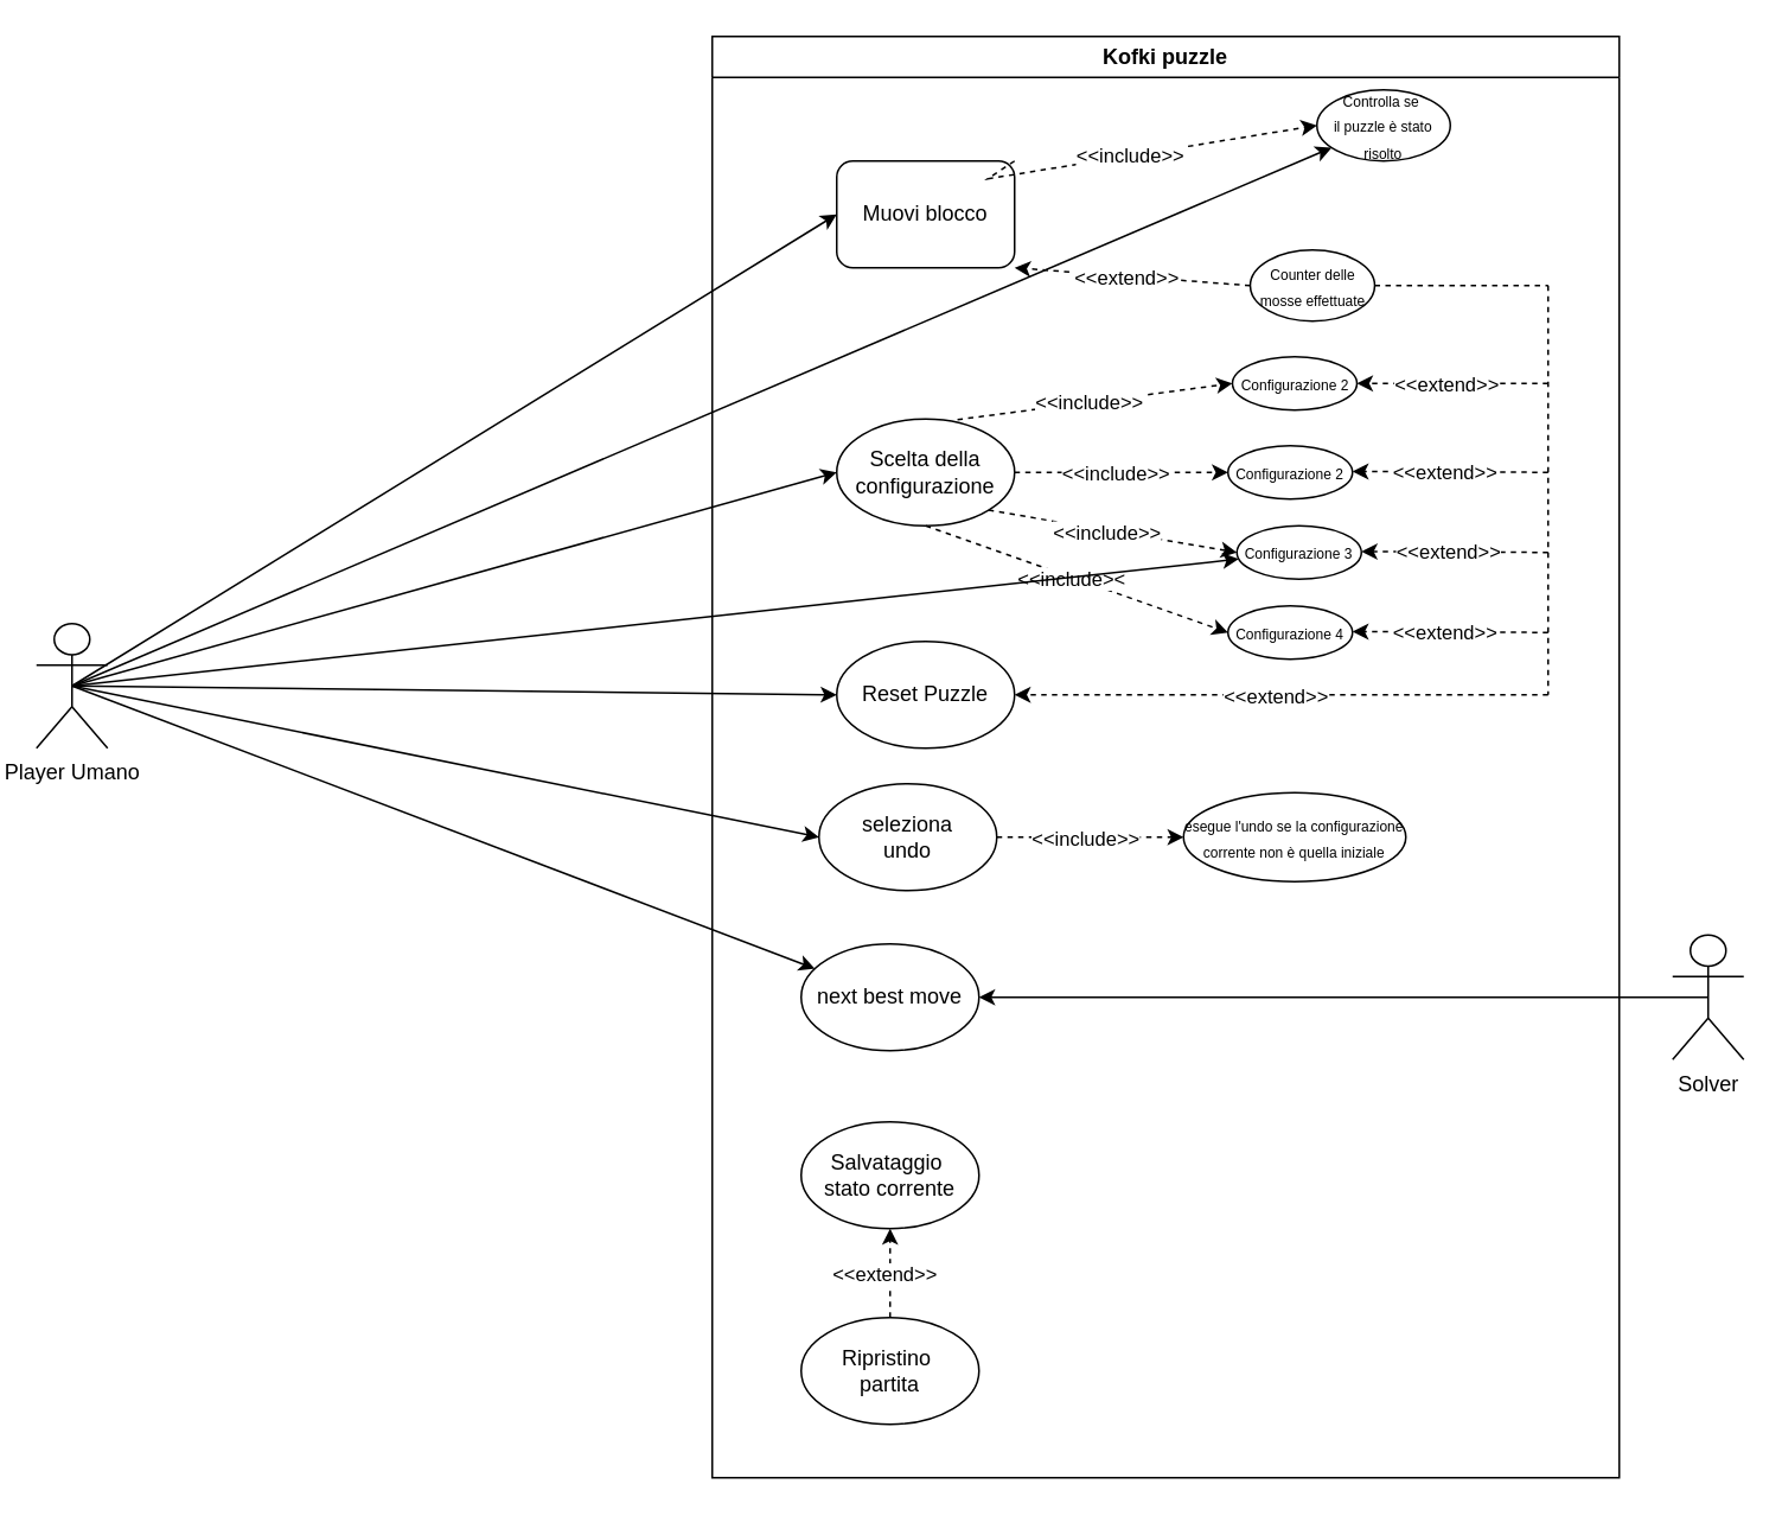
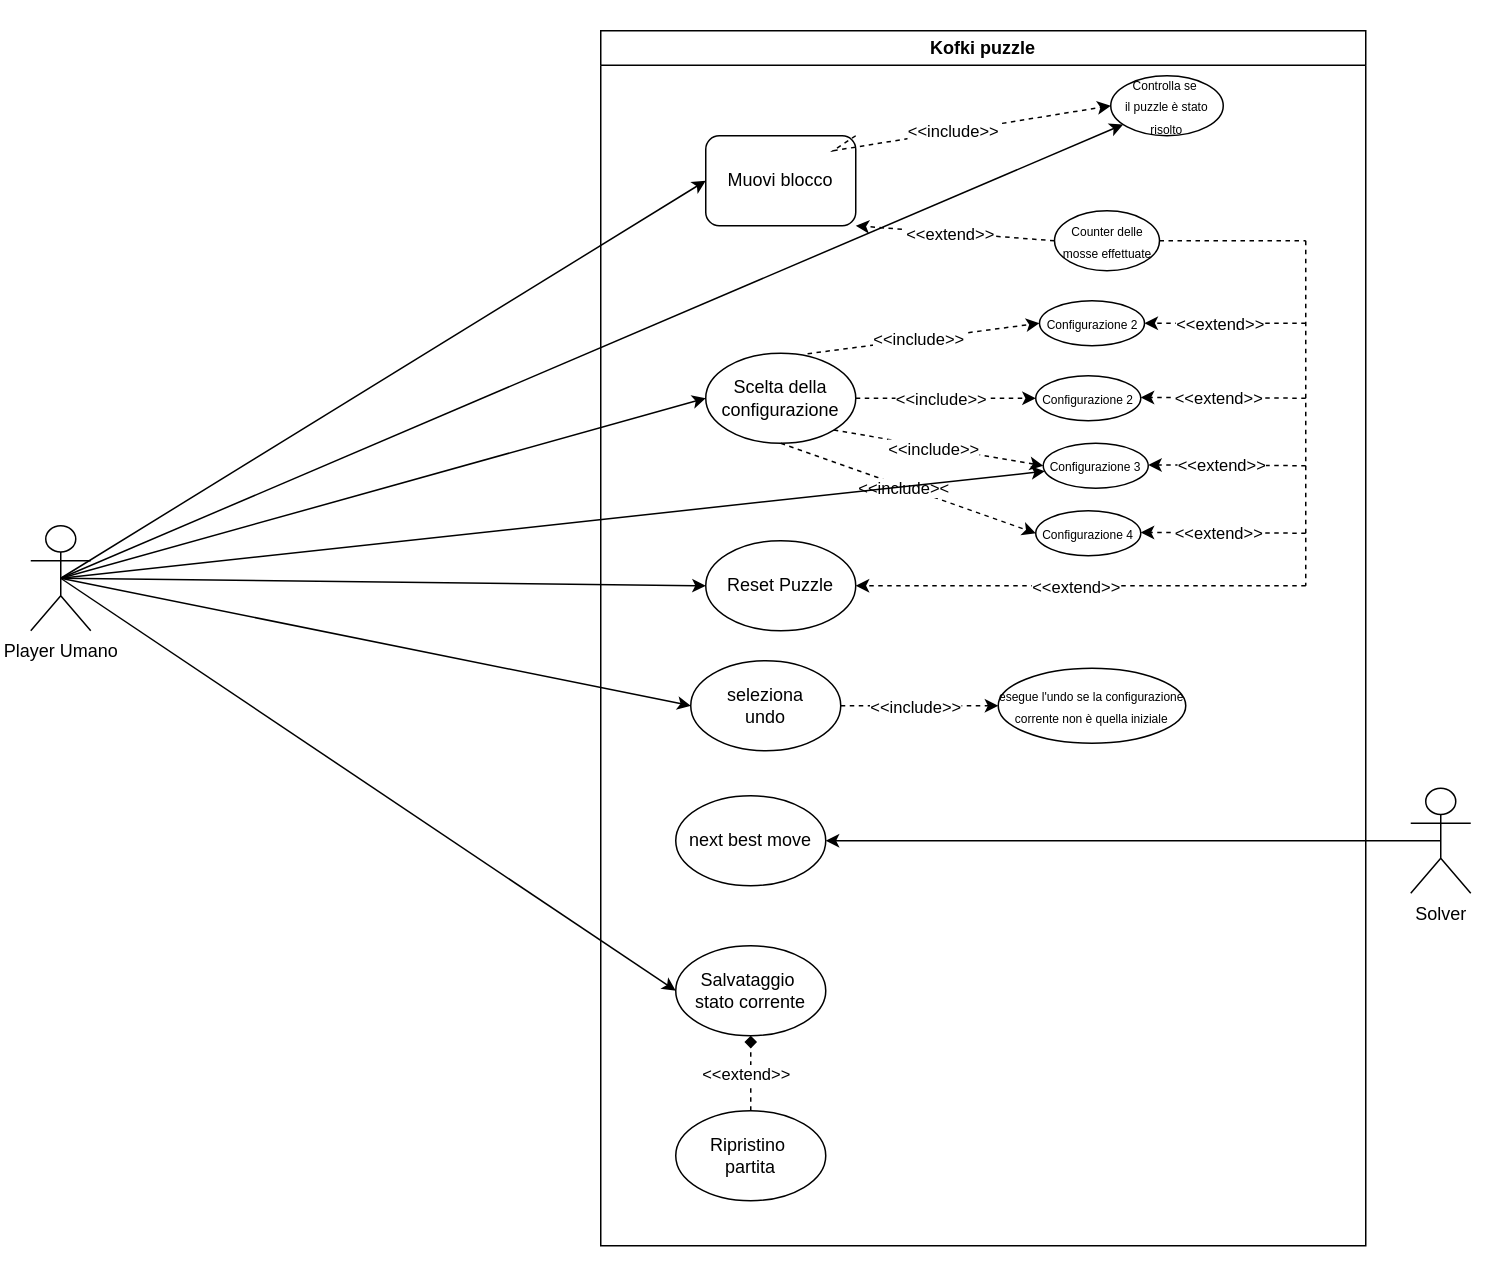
  <mxCell id="0" />
  <mxCell id="1" parent="0" />
  <mxCell id="2" value="Player Umano" style="shape=umlActor;verticalLabelPosition=bottom;verticalAlign=top;html=1;outlineConnect=0;" parent="1" vertex="1"><mxGeometry x="20" y="350" width="40" height="70" as="geometry" /></mxCell>
  <mxCell id="3" value="" style="endArrow=classic;html=1;rounded=0;entryX=0;entryY=0.5;entryDx=0;entryDy=0;exitX=0.5;exitY=0.5;exitDx=0;exitDy=0;exitPerimeter=0;" parent="1" source="2" target="16" edge="1"><mxGeometry width="50" height="50" relative="1" as="geometry"><mxPoint x="400" y="310" as="sourcePoint" /><mxPoint x="450" y="260" as="targetPoint" /></mxGeometry></mxCell>
  <mxCell id="4" value="" style="endArrow=classic;html=1;rounded=0;exitX=0.5;exitY=0.5;exitDx=0;exitDy=0;exitPerimeter=0;entryX=0;entryY=0.5;entryDx=0;entryDy=0;" parent="1" source="2" target="15" edge="1"><mxGeometry width="50" height="50" relative="1" as="geometry"><mxPoint x="400" y="350" as="sourcePoint" /><mxPoint x="450" y="300" as="targetPoint" /></mxGeometry></mxCell>
  <mxCell id="5" value="" style="endArrow=classic;html=1;rounded=0;entryX=0;entryY=0.5;entryDx=0;entryDy=0;exitX=0.5;exitY=0.5;exitDx=0;exitDy=0;exitPerimeter=0;" parent="1" source="2" target="25" edge="1"><mxGeometry width="50" height="50" relative="1" as="geometry"><mxPoint x="410" y="390" as="sourcePoint" /><mxPoint x="460" y="340" as="targetPoint" /></mxGeometry></mxCell>
  <mxCell id="6" value="Kofki puzzle" style="swimlane;whiteSpace=wrap;html=1;" parent="1" vertex="1"><mxGeometry x="400" y="20" width="510" height="810" as="geometry" /></mxCell>
  <mxCell id="7" value="&lt;span style=&quot;font-size: 8px;&quot;&gt;Controlla se&amp;nbsp;&lt;br&gt;il puzzle è stato risolto&lt;br&gt;&lt;/span&gt;" style="ellipse;whiteSpace=wrap;html=1;" parent="6" vertex="1"><mxGeometry x="340" y="30" width="75" height="40" as="geometry" /></mxCell>
  <mxCell id="8" value="&lt;span style=&quot;font-size: 8px;&quot;&gt;Counter delle mosse effettuate&lt;br&gt;&lt;/span&gt;" style="ellipse;whiteSpace=wrap;html=1;" parent="6" vertex="1"><mxGeometry x="302.5" y="120" width="70" height="40" as="geometry" /></mxCell>
  <mxCell id="9" value="Salvataggio&amp;nbsp;&lt;br&gt;stato corrente" style="ellipse;whiteSpace=wrap;html=1;" parent="6" vertex="1"><mxGeometry x="50" y="610" width="100" height="60" as="geometry" /></mxCell>
  <mxCell id="10" value="Ripristino&amp;nbsp;&lt;br&gt;partita" style="ellipse;whiteSpace=wrap;html=1;" parent="6" vertex="1"><mxGeometry x="50" y="720" width="100" height="60" as="geometry" /></mxCell>
  <mxCell id="11" value="&lt;font style=&quot;font-size: 8px;&quot;&gt;Configurazione 2&lt;/font&gt;" style="ellipse;whiteSpace=wrap;html=1;" parent="6" vertex="1"><mxGeometry x="290" y="230" width="70" height="30" as="geometry" /></mxCell>
  <mxCell id="12" value="&lt;font style=&quot;font-size: 8px;&quot;&gt;Configurazione 2&lt;/font&gt;" style="ellipse;whiteSpace=wrap;html=1;" parent="6" vertex="1"><mxGeometry x="292.5" y="180" width="70" height="30" as="geometry" /></mxCell>
  <mxCell id="13" value="&lt;font style=&quot;font-size: 8px;&quot;&gt;Configurazione 3&lt;/font&gt;" style="ellipse;whiteSpace=wrap;html=1;" parent="6" vertex="1"><mxGeometry x="295" y="275" width="70" height="30" as="geometry" /></mxCell>
  <mxCell id="14" value="&lt;font style=&quot;font-size: 8px;&quot;&gt;Configurazione 4&lt;/font&gt;" style="ellipse;whiteSpace=wrap;html=1;" parent="6" vertex="1"><mxGeometry x="290" y="320" width="70" height="30" as="geometry" /></mxCell>
  <mxCell id="15" value="Reset Puzzle" style="ellipse;whiteSpace=wrap;html=1;" parent="6" vertex="1"><mxGeometry x="70" y="340" width="100" height="60" as="geometry" /></mxCell>
  <mxCell id="16" value="Scelta della configurazione" style="ellipse;whiteSpace=wrap;html=1;" parent="6" vertex="1"><mxGeometry x="70" y="215" width="100" height="60" as="geometry" /></mxCell>
  <mxCell id="17" value="" style="endArrow=classic;html=1;rounded=0;exitX=1;exitY=1;exitDx=0;exitDy=0;dashed=1;entryX=0;entryY=0.5;entryDx=0;entryDy=0;" parent="6" source="16" target="13" edge="1"><mxGeometry relative="1" as="geometry"><mxPoint x="155" y="159" as="sourcePoint" /><mxPoint x="210.0" y="160.0" as="targetPoint" /></mxGeometry></mxCell>
  <mxCell id="18" value="&amp;lt;&amp;lt;include&amp;gt;&amp;gt;" style="edgeLabel;resizable=0;html=1;align=center;verticalAlign=middle;" parent="17" connectable="0" vertex="1"><mxGeometry relative="1" as="geometry"><mxPoint x="-4" as="offset" /></mxGeometry></mxCell>
  <mxCell id="19" value="" style="endArrow=classic;html=1;rounded=0;exitX=0.5;exitY=1;exitDx=0;exitDy=0;dashed=1;entryX=0;entryY=0.5;entryDx=0;entryDy=0;" parent="6" source="16" target="14" edge="1"><mxGeometry relative="1" as="geometry"><mxPoint x="160" y="170" as="sourcePoint" /><mxPoint x="220" y="155" as="targetPoint" /></mxGeometry></mxCell>
  <mxCell id="20" value="&amp;lt;&amp;lt;include&amp;gt;&amp;lt;" style="edgeLabel;resizable=0;html=1;align=center;verticalAlign=middle;" parent="19" connectable="0" vertex="1"><mxGeometry relative="1" as="geometry"><mxPoint x="-3" as="offset" /></mxGeometry></mxCell>
  <mxCell id="21" value="" style="endArrow=classic;html=1;rounded=0;exitX=0.679;exitY=0.006;exitDx=0;exitDy=0;dashed=1;entryX=0;entryY=0.5;entryDx=0;entryDy=0;exitPerimeter=0;" parent="6" source="16" target="12" edge="1"><mxGeometry relative="1" as="geometry"><mxPoint x="110" y="100" as="sourcePoint" /><mxPoint x="210" y="65.0" as="targetPoint" /></mxGeometry></mxCell>
  <mxCell id="22" value="&amp;lt;&amp;lt;include&amp;gt;&amp;gt;" style="edgeLabel;resizable=0;html=1;align=center;verticalAlign=middle;" parent="21" connectable="0" vertex="1"><mxGeometry relative="1" as="geometry"><mxPoint x="-4" as="offset" /></mxGeometry></mxCell>
  <mxCell id="23" value="" style="endArrow=classic;html=1;rounded=0;exitX=1;exitY=0.5;exitDx=0;exitDy=0;dashed=1;entryX=0;entryY=0.5;entryDx=0;entryDy=0;" parent="6" source="16" target="11" edge="1"><mxGeometry relative="1" as="geometry"><mxPoint x="145" y="149" as="sourcePoint" /><mxPoint x="235" y="84" as="targetPoint" /></mxGeometry></mxCell>
  <mxCell id="24" value="&amp;lt;&amp;lt;include&amp;gt;&amp;gt;" style="edgeLabel;resizable=0;html=1;align=center;verticalAlign=middle;" parent="23" connectable="0" vertex="1"><mxGeometry relative="1" as="geometry"><mxPoint x="-4" as="offset" /></mxGeometry></mxCell>
  <mxCell id="25" value="Muovi blocco" style="whiteSpace=wrap;html=1;rounded=1;" parent="6" vertex="1"><mxGeometry x="70" y="70" width="100" height="60" as="geometry" /></mxCell>
  <mxCell id="26" value="" style="endArrow=classic;html=1;rounded=0;exitX=0;exitY=0.5;exitDx=0;exitDy=0;dashed=1;entryX=1;entryY=1;entryDx=0;entryDy=0;" parent="6" source="8" target="25" edge="1"><mxGeometry relative="1" as="geometry"><mxPoint x="303.5" y="30.0" as="sourcePoint" /><mxPoint x="190" y="140" as="targetPoint" /></mxGeometry></mxCell>
  <mxCell id="27" value="&amp;lt;&amp;lt;extend&amp;gt;&amp;gt;" style="edgeLabel;resizable=0;html=1;align=center;verticalAlign=middle;" parent="26" connectable="0" vertex="1"><mxGeometry relative="1" as="geometry"><mxPoint x="-4" as="offset" /></mxGeometry></mxCell>
  <mxCell id="28" value="seleziona&lt;br&gt;undo" style="ellipse;whiteSpace=wrap;html=1;" parent="6" vertex="1"><mxGeometry x="60" y="420" width="100" height="60" as="geometry" /></mxCell>
  <mxCell id="29" value="" style="endArrow=classic;html=1;rounded=0;dashed=1;entryX=0;entryY=0.5;entryDx=0;entryDy=0;exitX=1;exitY=0;exitDx=0;exitDy=0;" parent="6" source="25" target="7" edge="1"><mxGeometry relative="1" as="geometry"><mxPoint x="150" y="90" as="sourcePoint" /><mxPoint x="337" y="140" as="targetPoint" /><Array as="points"><mxPoint x="155" y="80" /></Array></mxGeometry></mxCell>
  <mxCell id="30" value="&amp;lt;&amp;lt;include&amp;gt;&amp;gt;" style="edgeLabel;resizable=0;html=1;align=center;verticalAlign=middle;" parent="29" connectable="0" vertex="1"><mxGeometry relative="1" as="geometry"><mxPoint x="-4" as="offset" /></mxGeometry></mxCell>
  <mxCell id="31" value="&lt;span style=&quot;font-size: 8px;&quot;&gt;esegue l'undo se la configurazione corrente non è quella iniziale&lt;br&gt;&lt;/span&gt;" style="ellipse;whiteSpace=wrap;html=1;" parent="6" vertex="1"><mxGeometry x="265" y="425" width="125" height="50" as="geometry" /></mxCell>
  <mxCell id="32" value="" style="endArrow=classic;html=1;rounded=0;exitX=1;exitY=0.5;exitDx=0;exitDy=0;dashed=1;entryX=0;entryY=0.5;entryDx=0;entryDy=0;" parent="6" source="28" target="31" edge="1"><mxGeometry relative="1" as="geometry"><mxPoint x="146" y="450" as="sourcePoint" /><mxPoint x="281" y="469" as="targetPoint" /></mxGeometry></mxCell>
  <mxCell id="33" value="&amp;lt;&amp;lt;include&amp;gt;&amp;gt;" style="edgeLabel;resizable=0;html=1;align=center;verticalAlign=middle;" parent="32" connectable="0" vertex="1"><mxGeometry relative="1" as="geometry"><mxPoint x="-4" as="offset" /></mxGeometry></mxCell>
- <mxCell id="34" value="" style="endArrow=classic;html=1;rounded=0;exitX=0.5;exitY=0;exitDx=0;exitDy=0;dashed=1;entryX=0.5;entryY=1;entryDx=0;entryDy=0;" parent="6" source="10" target="9" edge="1"><mxGeometry relative="1" as="geometry"><mxPoint x="280" y="670" as="sourcePoint" /><mxPoint x="155" y="699" as="targetPoint" /></mxGeometry></mxCell>
+ <mxCell id="34" value="" style="endArrow=diamond;html=1;rounded=0;exitX=0.5;exitY=0;exitDx=0;exitDy=0;dashed=1;entryX=0.5;entryY=1;entryDx=0;entryDy=0;" parent="6" source="10" target="9" edge="1"><mxGeometry relative="1" as="geometry"><mxPoint x="280" y="670" as="sourcePoint" /><mxPoint x="155" y="699" as="targetPoint" /></mxGeometry></mxCell>
  <mxCell id="35" value="&amp;lt;&amp;lt;extend&amp;gt;&amp;gt;" style="edgeLabel;resizable=0;html=1;align=center;verticalAlign=middle;" parent="34" connectable="0" vertex="1"><mxGeometry relative="1" as="geometry"><mxPoint x="-4" as="offset" /></mxGeometry></mxCell>
  <mxCell id="36" value="next best move" style="ellipse;whiteSpace=wrap;html=1;" parent="6" vertex="1"><mxGeometry x="50" y="510" width="100" height="60" as="geometry" /></mxCell>
  <mxCell id="37" value="" style="endArrow=none;dashed=1;html=1;rounded=0;" edge="1" parent="6"><mxGeometry width="50" height="50" relative="1" as="geometry"><mxPoint x="470" y="140" as="sourcePoint" /><mxPoint x="470" y="370" as="targetPoint" /></mxGeometry></mxCell>
  <mxCell id="38" value="" style="endArrow=classic;html=1;rounded=0;dashed=1;entryX=1;entryY=0.5;entryDx=0;entryDy=0;" edge="1" parent="6" target="12"><mxGeometry relative="1" as="geometry"><mxPoint x="470" y="195" as="sourcePoint" /><mxPoint x="165" y="131" as="targetPoint" /></mxGeometry></mxCell>
  <mxCell id="39" value="&amp;lt;&amp;lt;extend&amp;gt;&amp;gt;" style="edgeLabel;resizable=0;html=1;align=center;verticalAlign=middle;" connectable="0" vertex="1" parent="38"><mxGeometry relative="1" as="geometry"><mxPoint x="-4" as="offset" /></mxGeometry></mxCell>
  <mxCell id="40" value="" style="endArrow=none;dashed=1;html=1;rounded=0;exitX=1;exitY=0.5;exitDx=0;exitDy=0;" edge="1" parent="6" source="8"><mxGeometry width="50" height="50" relative="1" as="geometry"><mxPoint x="400" y="150" as="sourcePoint" /><mxPoint x="470" y="140" as="targetPoint" /></mxGeometry></mxCell>
  <mxCell id="41" value="" style="endArrow=classic;html=1;rounded=0;dashed=1;entryX=1;entryY=0.5;entryDx=0;entryDy=0;" edge="1" parent="6"><mxGeometry relative="1" as="geometry"><mxPoint x="470" y="245" as="sourcePoint" /><mxPoint x="360" y="244.5" as="targetPoint" /><Array as="points"><mxPoint x="407" y="244.5" /></Array></mxGeometry></mxCell>
  <mxCell id="42" value="&amp;lt;&amp;lt;extend&amp;gt;&amp;gt;" style="edgeLabel;resizable=0;html=1;align=center;verticalAlign=middle;" connectable="0" vertex="1" parent="41"><mxGeometry relative="1" as="geometry"><mxPoint x="-4" as="offset" /></mxGeometry></mxCell>
  <mxCell id="43" value="" style="endArrow=classic;html=1;rounded=0;dashed=1;entryX=1;entryY=0.5;entryDx=0;entryDy=0;" edge="1" parent="6"><mxGeometry relative="1" as="geometry"><mxPoint x="470" y="290" as="sourcePoint" /><mxPoint x="365" y="289.5" as="targetPoint" /><Array as="points"><mxPoint x="412" y="289.5" /></Array></mxGeometry></mxCell>
  <mxCell id="44" value="&amp;lt;&amp;lt;extend&amp;gt;&amp;gt;" style="edgeLabel;resizable=0;html=1;align=center;verticalAlign=middle;" connectable="0" vertex="1" parent="43"><mxGeometry relative="1" as="geometry"><mxPoint x="-4" as="offset" /></mxGeometry></mxCell>
  <mxCell id="45" value="" style="endArrow=classic;html=1;rounded=0;dashed=1;entryX=1;entryY=0.5;entryDx=0;entryDy=0;" edge="1" parent="6"><mxGeometry relative="1" as="geometry"><mxPoint x="470" y="335" as="sourcePoint" /><mxPoint x="360" y="334.5" as="targetPoint" /><Array as="points"><mxPoint x="407" y="334.5" /></Array></mxGeometry></mxCell>
  <mxCell id="46" value="&amp;lt;&amp;lt;extend&amp;gt;&amp;gt;" style="edgeLabel;resizable=0;html=1;align=center;verticalAlign=middle;" connectable="0" vertex="1" parent="45"><mxGeometry relative="1" as="geometry"><mxPoint x="-4" as="offset" /></mxGeometry></mxCell>
  <mxCell id="47" value="" style="endArrow=classic;html=1;rounded=0;dashed=1;entryX=1;entryY=0.5;entryDx=0;entryDy=0;" edge="1" parent="6"><mxGeometry relative="1" as="geometry"><mxPoint x="470" y="370" as="sourcePoint" /><mxPoint x="170" y="370" as="targetPoint" /><Array as="points"><mxPoint x="217" y="370" /></Array></mxGeometry></mxCell>
  <mxCell id="48" value="&amp;lt;&amp;lt;extend&amp;gt;&amp;gt;" style="edgeLabel;resizable=0;html=1;align=center;verticalAlign=middle;" connectable="0" vertex="1" parent="47"><mxGeometry relative="1" as="geometry"><mxPoint x="-4" as="offset" /></mxGeometry></mxCell>
- <mxCell id="49" value="" style="endArrow=classic;html=1;rounded=0;exitX=0.5;exitY=0.5;exitDx=0;exitDy=0;exitPerimeter=0;" parent="1" source="2" target="36" edge="1"><mxGeometry width="50" height="50" relative="1" as="geometry"><mxPoint x="360" y="355" as="sourcePoint" /><mxPoint x="480" y="400" as="targetPoint" /></mxGeometry></mxCell>
+ <mxCell id="49" value="" style="endArrow=classic;html=1;rounded=0;entryX=0;entryY=0.5;entryDx=0;entryDy=0;exitX=0.5;exitY=0.5;exitDx=0;exitDy=0;exitPerimeter=0;" parent="1" source="2" target="9" edge="1"><mxGeometry width="50" height="50" relative="1" as="geometry"><mxPoint x="360" y="355" as="sourcePoint" /><mxPoint x="480" y="400" as="targetPoint" /></mxGeometry></mxCell>
  <mxCell id="50" value="" style="endArrow=classic;html=1;rounded=0;exitX=0.5;exitY=0.5;exitDx=0;exitDy=0;exitPerimeter=0;" parent="1" source="2" target="7" edge="1"><mxGeometry width="50" height="50" relative="1" as="geometry"><mxPoint x="310" y="355" as="sourcePoint" /><mxPoint x="480" y="500" as="targetPoint" /></mxGeometry></mxCell>
  <mxCell id="51" value="" style="endArrow=classic;html=1;rounded=0;entryX=0;entryY=0.5;entryDx=0;entryDy=0;exitX=0.5;exitY=0.5;exitDx=0;exitDy=0;exitPerimeter=0;" parent="1" source="2" target="28" edge="1"><mxGeometry width="50" height="50" relative="1" as="geometry"><mxPoint x="230" y="340" as="sourcePoint" /><mxPoint x="490" y="510" as="targetPoint" /></mxGeometry></mxCell>
  <mxCell id="52" value="" style="endArrow=classic;html=1;rounded=0;exitX=0.5;exitY=0.5;exitDx=0;exitDy=0;exitPerimeter=0;" parent="1" source="2" target="13" edge="1"><mxGeometry width="50" height="50" relative="1" as="geometry"><mxPoint x="140" y="355" as="sourcePoint" /><mxPoint x="460" y="580" as="targetPoint" /></mxGeometry></mxCell>
  <mxCell id="53" value="Solver" style="shape=umlActor;verticalLabelPosition=bottom;verticalAlign=top;html=1;outlineConnect=0;" parent="1" vertex="1"><mxGeometry x="940" y="525" width="40" height="70" as="geometry" /></mxCell>
  <mxCell id="54" value="" style="endArrow=classic;html=1;rounded=0;entryX=1;entryY=0.5;entryDx=0;entryDy=0;exitX=0.5;exitY=0.5;exitDx=0;exitDy=0;exitPerimeter=0;" parent="1" source="53" target="36" edge="1"><mxGeometry width="50" height="50" relative="1" as="geometry"><mxPoint x="970" y="475" as="sourcePoint" /><mxPoint x="944" y="500" as="targetPoint" /></mxGeometry></mxCell>
